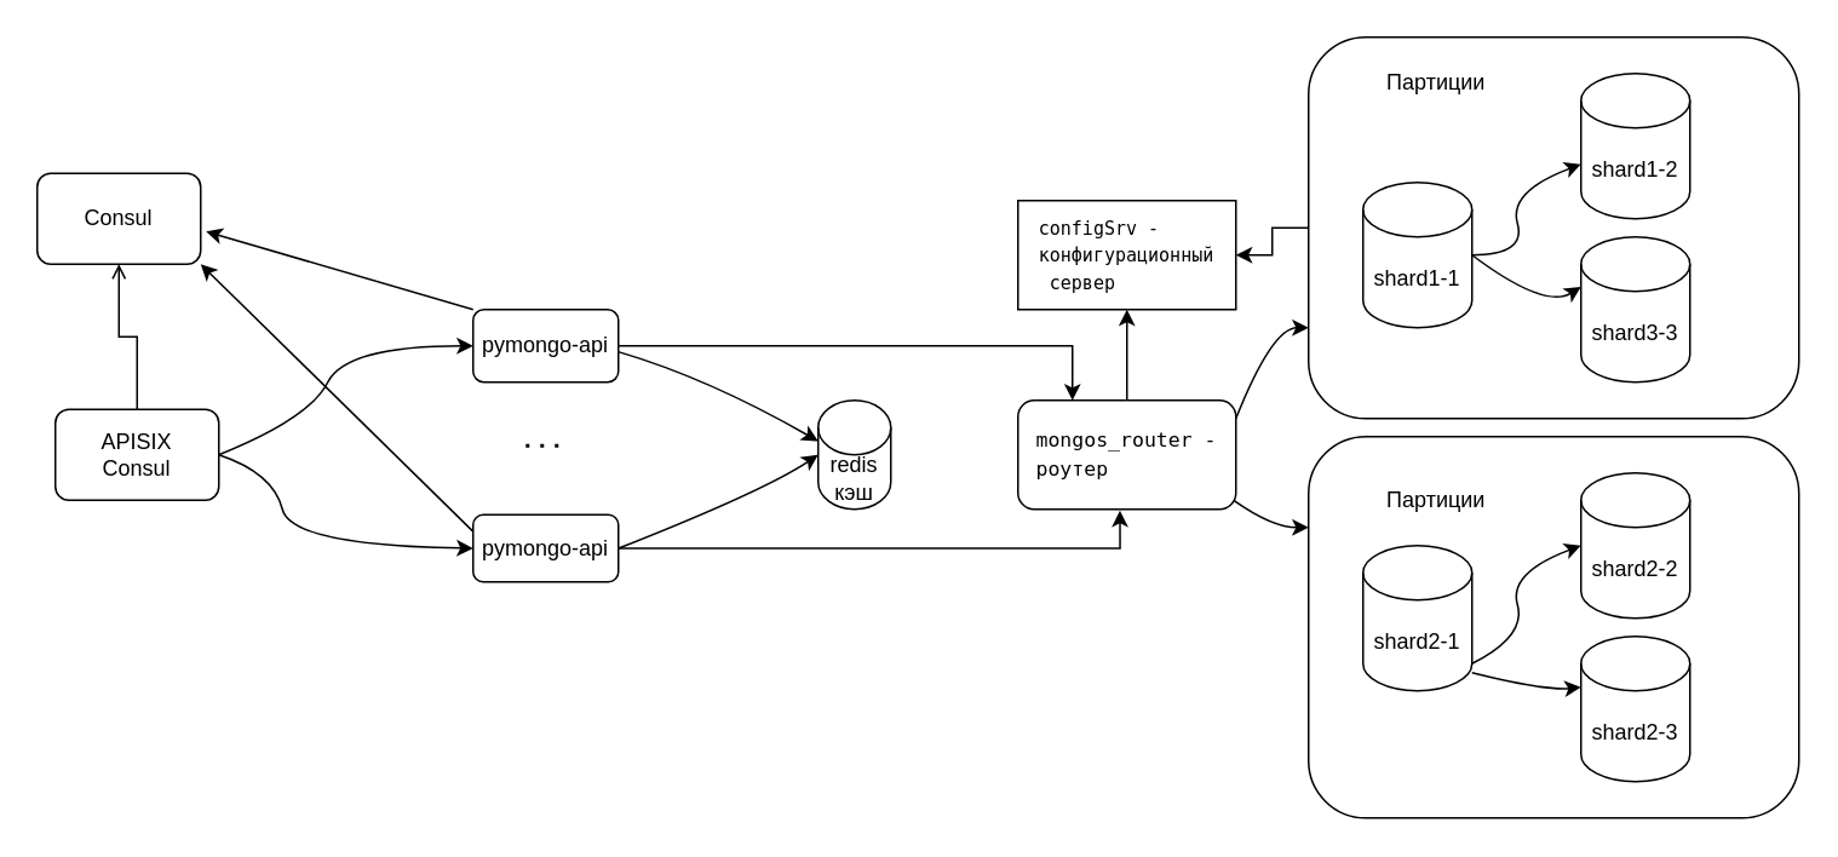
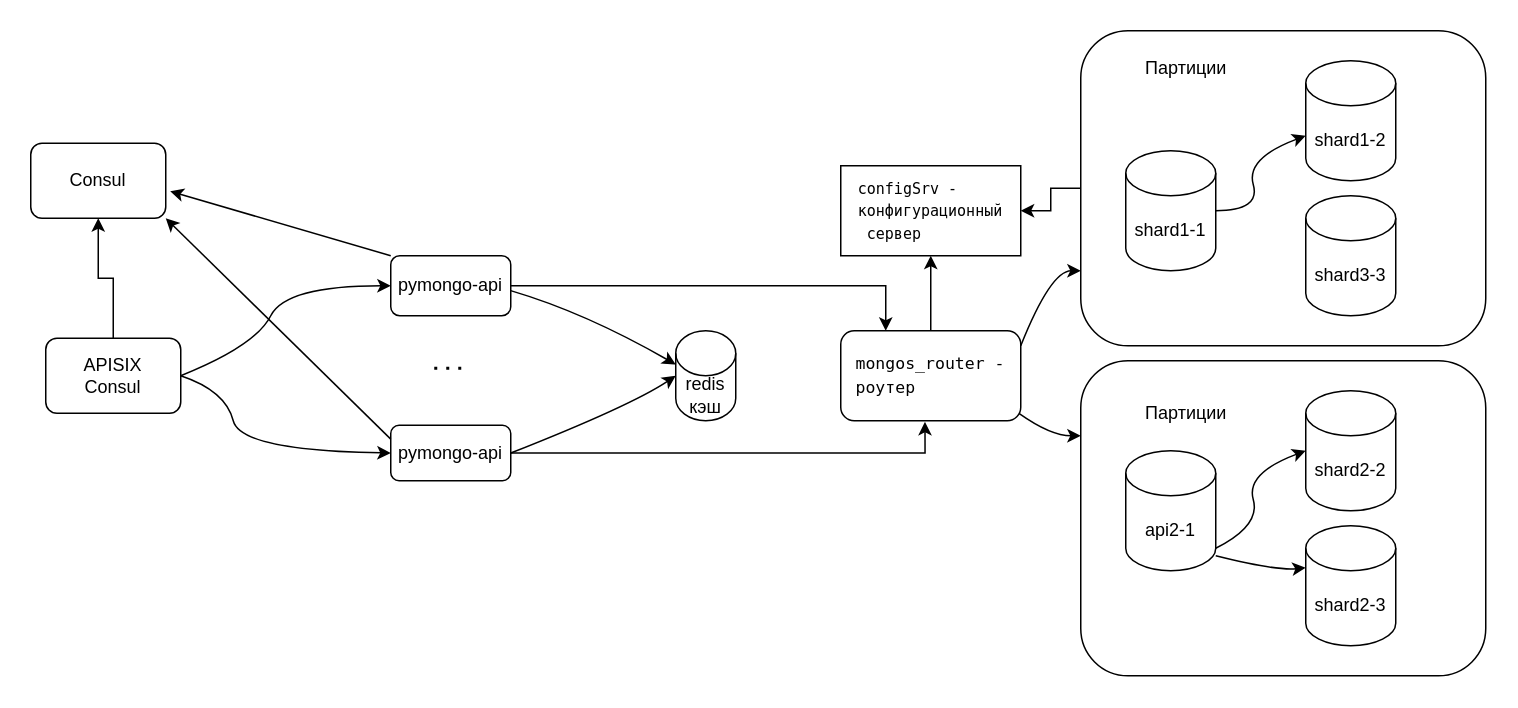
  <mxCell id="0" />
  <mxCell id="1" parent="0" />
  <mxCell id="2" value="" style="rounded=1;whiteSpace=wrap;html=1;" vertex="1" parent="1"><mxGeometry x="720" y="240" width="270" height="210" as="geometry" /></mxCell>
  <mxCell id="3" value="" style="edgeStyle=orthogonalEdgeStyle;rounded=0;orthogonalLoop=1;jettySize=auto;html=1;" edge="1" parent="1" source="4" target="8"><mxGeometry relative="1" as="geometry" /></mxCell>
  <mxCell id="4" value="" style="rounded=1;whiteSpace=wrap;html=1;align=left;" vertex="1" parent="1"><mxGeometry x="720" y="20" width="270" height="210" as="geometry" /></mxCell>
  <mxCell id="5" value="pymongo-api" style="rounded=1;whiteSpace=wrap;html=1;" parent="1" vertex="1"><mxGeometry x="260" y="283" width="80" height="37" as="geometry" /></mxCell>
  <mxCell id="6" style="edgeStyle=orthogonalEdgeStyle;rounded=0;orthogonalLoop=1;jettySize=auto;html=1;exitX=1;exitY=0.5;exitDx=0;exitDy=0;entryX=0.468;entryY=1.012;entryDx=0;entryDy=0;entryPerimeter=0;" parent="1" source="5" target="7" edge="1"><mxGeometry relative="1" as="geometry"><mxPoint x="560" y="250" as="targetPoint" /></mxGeometry></mxCell>
  <mxCell id="7" value="&lt;div style=&quot;text-align: start; background-color: rgb(255, 255, 255); font-size: 11px; line-height: 50%;&quot;&gt;&lt;pre style=&quot;font-family: &amp;quot;JetBrains Mono&amp;quot;, monospace; line-height: 50%;&quot;&gt;mongos_router -&lt;/pre&gt;&lt;pre style=&quot;font-family: &amp;quot;JetBrains Mono&amp;quot;, monospace; line-height: 50%;&quot;&gt;роутер&lt;/pre&gt;&lt;/div&gt;" style="rounded=1;whiteSpace=wrap;html=1;" vertex="1" parent="1"><mxGeometry x="560" y="220" width="120" height="60" as="geometry" /></mxCell>
  <mxCell id="8" value="&lt;div style=&quot;text-align: start; background-color: rgb(255, 255, 255); font-size: 10px; line-height: 50%;&quot;&gt;&lt;pre style=&quot;font-family: &amp;quot;JetBrains Mono&amp;quot;, monospace; line-height: 50%;&quot;&gt;configSrv -&lt;/pre&gt;&lt;pre style=&quot;font-family: &amp;quot;JetBrains Mono&amp;quot;, monospace; line-height: 50%;&quot;&gt;конфигурационный&lt;/pre&gt;&lt;pre style=&quot;font-family: &amp;quot;JetBrains Mono&amp;quot;, monospace; line-height: 50%;&quot;&gt; сервер&lt;/pre&gt;&lt;/div&gt;" style="whiteSpace=wrap;html=1;rounded=0;" vertex="1" parent="1"><mxGeometry x="560" y="110" width="120" height="60" as="geometry" /></mxCell>
  <mxCell id="9" value="" style="endArrow=classic;html=1;rounded=0;entryX=0.5;entryY=1;entryDx=0;entryDy=0;" edge="1" parent="1" target="8"><mxGeometry width="50" height="50" relative="1" as="geometry"><mxPoint x="620" y="220" as="sourcePoint" /><mxPoint x="670" y="170" as="targetPoint" /></mxGeometry></mxCell>
  <mxCell id="10" value="shard1-1" style="shape=cylinder3;whiteSpace=wrap;html=1;boundedLbl=1;backgroundOutline=1;size=15;" vertex="1" parent="1"><mxGeometry x="750" y="100" width="60" height="80" as="geometry" /></mxCell>
- <mxCell id="11" value="shard2-1" style="shape=cylinder3;whiteSpace=wrap;html=1;boundedLbl=1;backgroundOutline=1;size=15;" vertex="1" parent="1"><mxGeometry x="750" y="300" width="60" height="80" as="geometry" /></mxCell>
+ <mxCell id="11" value="api2-1" style="shape=cylinder3;whiteSpace=wrap;html=1;boundedLbl=1;backgroundOutline=1;size=15;" vertex="1" parent="1"><mxGeometry x="750" y="300" width="60" height="80" as="geometry" /></mxCell>
  <mxCell id="12" value="" style="curved=1;endArrow=classic;html=1;rounded=0;exitX=1;exitY=0.5;exitDx=0;exitDy=0;exitPerimeter=0;" edge="1" parent="1" source="10"><mxGeometry width="50" height="50" relative="1" as="geometry"><mxPoint x="810" y="155" as="sourcePoint" /><mxPoint x="870" y="90" as="targetPoint" /><Array as="points"><mxPoint x="840" y="140" /><mxPoint x="830" y="105" /></Array></mxGeometry></mxCell>
  <mxCell id="13" value="shard1-2" style="shape=cylinder3;whiteSpace=wrap;html=1;boundedLbl=1;backgroundOutline=1;size=15;" vertex="1" parent="1"><mxGeometry x="870" y="40" width="60" height="80" as="geometry" /></mxCell>
- <mxCell id="14" value="" style="curved=1;endArrow=classic;html=1;rounded=0;exitX=1;exitY=0.5;exitDx=0;exitDy=0;exitPerimeter=0;entryX=0;entryY=0;entryDx=0;entryDy=27.5;entryPerimeter=0;" edge="1" parent="1" source="10" target="15"><mxGeometry width="50" height="50" relative="1" as="geometry"><mxPoint x="820" y="200" as="sourcePoint" /><mxPoint x="880" y="180" as="targetPoint" /><Array as="points"><mxPoint x="850" y="170" /></Array></mxGeometry></mxCell>
  <mxCell id="15" value="shard3-3" style="shape=cylinder3;whiteSpace=wrap;html=1;boundedLbl=1;backgroundOutline=1;size=15;" vertex="1" parent="1"><mxGeometry x="870" y="130" width="60" height="80" as="geometry" /></mxCell>
  <mxCell id="16" value="shard2-2" style="shape=cylinder3;whiteSpace=wrap;html=1;boundedLbl=1;backgroundOutline=1;size=15;" vertex="1" parent="1"><mxGeometry x="870" y="260" width="60" height="80" as="geometry" /></mxCell>
  <mxCell id="17" value="shard2-3" style="shape=cylinder3;whiteSpace=wrap;html=1;boundedLbl=1;backgroundOutline=1;size=15;" vertex="1" parent="1"><mxGeometry x="870" y="350" width="60" height="80" as="geometry" /></mxCell>
  <mxCell id="18" value="" style="curved=1;endArrow=classic;html=1;rounded=0;" edge="1" parent="1"><mxGeometry width="50" height="50" relative="1" as="geometry"><mxPoint x="810" y="365" as="sourcePoint" /><mxPoint x="870" y="300" as="targetPoint" /><Array as="points"><mxPoint x="840" y="350" /><mxPoint x="830" y="315" /></Array></mxGeometry></mxCell>
  <mxCell id="19" value="" style="curved=1;endArrow=classic;html=1;rounded=0;exitX=1;exitY=0.5;exitDx=0;exitDy=0;exitPerimeter=0;entryX=0;entryY=0;entryDx=0;entryDy=27.5;entryPerimeter=0;" edge="1" parent="1"><mxGeometry width="50" height="50" relative="1" as="geometry"><mxPoint x="810" y="370" as="sourcePoint" /><mxPoint x="870" y="378" as="targetPoint" /><Array as="points"><mxPoint x="850" y="380" /></Array></mxGeometry></mxCell>
  <mxCell id="20" value="" style="curved=1;endArrow=classic;html=1;rounded=0;" edge="1" parent="1"><mxGeometry width="50" height="50" relative="1" as="geometry"><mxPoint x="680" y="230" as="sourcePoint" /><mxPoint x="720" y="180" as="targetPoint" /><Array as="points"><mxPoint x="700" y="180" /></Array></mxGeometry></mxCell>
  <mxCell id="21" value="" style="curved=1;endArrow=classic;html=1;rounded=0;exitX=0.992;exitY=0.92;exitDx=0;exitDy=0;exitPerimeter=0;" edge="1" parent="1" source="7"><mxGeometry width="50" height="50" relative="1" as="geometry"><mxPoint x="670" y="340" as="sourcePoint" /><mxPoint x="720" y="290" as="targetPoint" /><Array as="points"><mxPoint x="700" y="290" /></Array></mxGeometry></mxCell>
  <mxCell id="22" value="redis&lt;div&gt;кэш&lt;/div&gt;" style="shape=cylinder3;whiteSpace=wrap;html=1;boundedLbl=1;backgroundOutline=1;size=15;" vertex="1" parent="1"><mxGeometry x="450" y="220" width="40" height="60" as="geometry" /></mxCell>
  <mxCell id="23" value="Партиции" style="text;html=1;align=center;verticalAlign=middle;resizable=0;points=[];autosize=1;strokeColor=none;fillColor=none;" vertex="1" parent="1"><mxGeometry x="750" y="30" width="80" height="30" as="geometry" /></mxCell>
  <mxCell id="24" value="Партиции" style="text;html=1;align=center;verticalAlign=middle;resizable=0;points=[];autosize=1;strokeColor=none;fillColor=none;" vertex="1" parent="1"><mxGeometry x="750" y="260" width="80" height="30" as="geometry" /></mxCell>
  <mxCell id="25" value="" style="edgeStyle=orthogonalEdgeStyle;rounded=0;orthogonalLoop=1;jettySize=auto;html=1;entryX=0.25;entryY=0;entryDx=0;entryDy=0;" edge="1" parent="1" source="26" target="7"><mxGeometry relative="1" as="geometry" /></mxCell>
  <mxCell id="26" value="pymongo-api" style="rounded=1;whiteSpace=wrap;html=1;" vertex="1" parent="1"><mxGeometry x="260" y="170" width="80" height="40" as="geometry" /></mxCell>
  <mxCell id="27" value="" style="curved=1;endArrow=classic;html=1;rounded=0;entryX=0;entryY=0.5;entryDx=0;entryDy=0;entryPerimeter=0;exitX=1;exitY=0.5;exitDx=0;exitDy=0;" edge="1" parent="1" source="5" target="22"><mxGeometry width="50" height="50" relative="1" as="geometry"><mxPoint x="370" y="240" as="sourcePoint" /><mxPoint x="420" y="190" as="targetPoint" /><Array as="points"><mxPoint x="420" y="270" /></Array></mxGeometry></mxCell>
  <mxCell id="28" value="" style="curved=1;endArrow=classic;html=1;rounded=0;exitX=0.999;exitY=0.581;exitDx=0;exitDy=0;exitPerimeter=0;entryX=0;entryY=0;entryDx=0;entryDy=22.5;entryPerimeter=0;" edge="1" parent="1" source="26" target="22"><mxGeometry width="50" height="50" relative="1" as="geometry"><mxPoint x="380" y="250" as="sourcePoint" /><mxPoint x="450" y="190" as="targetPoint" /><Array as="points"><mxPoint x="390" y="208" /></Array></mxGeometry></mxCell>
- <mxCell id="29" value="" style="edgeStyle=orthogonalEdgeStyle;rounded=0;orthogonalLoop=1;jettySize=auto;html=1;endArrow=open;" edge="1" parent="1" source="30" target="33"><mxGeometry relative="1" as="geometry" /></mxCell>
+ <mxCell id="29" value="" style="edgeStyle=orthogonalEdgeStyle;rounded=0;orthogonalLoop=1;jettySize=auto;html=1;" edge="1" parent="1" source="30" target="33"><mxGeometry relative="1" as="geometry" /></mxCell>
  <mxCell id="30" value="APISIX&lt;div&gt;Consul&lt;/div&gt;" style="rounded=1;whiteSpace=wrap;html=1;" vertex="1" parent="1"><mxGeometry x="30" y="225" width="90" height="50" as="geometry" /></mxCell>
  <mxCell id="31" value="" style="curved=1;endArrow=classic;html=1;rounded=0;entryX=0;entryY=0.5;entryDx=0;entryDy=0;exitX=1;exitY=0.5;exitDx=0;exitDy=0;" edge="1" parent="1" source="30" target="26"><mxGeometry width="50" height="50" relative="1" as="geometry"><mxPoint x="120" y="230" as="sourcePoint" /><mxPoint x="170" y="180" as="targetPoint" /><Array as="points"><mxPoint x="170" y="230" /><mxPoint x="190" y="190" /></Array></mxGeometry></mxCell>
  <mxCell id="32" value="" style="curved=1;endArrow=classic;html=1;rounded=0;entryX=0;entryY=0.5;entryDx=0;entryDy=0;" edge="1" parent="1" target="5"><mxGeometry width="50" height="50" relative="1" as="geometry"><mxPoint x="120" y="250" as="sourcePoint" /><mxPoint x="170" y="200" as="targetPoint" /><Array as="points"><mxPoint x="150" y="260" /><mxPoint x="160" y="300" /></Array></mxGeometry></mxCell>
  <mxCell id="33" value="Consul" style="rounded=1;whiteSpace=wrap;html=1;" vertex="1" parent="1"><mxGeometry x="20" y="95" width="90" height="50" as="geometry" /></mxCell>
  <mxCell id="34" value="" style="endArrow=classic;html=1;rounded=0;entryX=1;entryY=1;entryDx=0;entryDy=0;exitX=0;exitY=0.25;exitDx=0;exitDy=0;" edge="1" parent="1" source="5" target="33"><mxGeometry width="50" height="50" relative="1" as="geometry"><mxPoint x="260" y="283" as="sourcePoint" /><mxPoint x="310" y="233" as="targetPoint" /></mxGeometry></mxCell>
  <mxCell id="35" value="" style="endArrow=classic;html=1;rounded=0;entryX=1.033;entryY=0.64;entryDx=0;entryDy=0;entryPerimeter=0;exitX=0;exitY=0;exitDx=0;exitDy=0;" edge="1" parent="1" source="26" target="33"><mxGeometry width="50" height="50" relative="1" as="geometry"><mxPoint x="260" y="170" as="sourcePoint" /><mxPoint x="310" y="120" as="targetPoint" /></mxGeometry></mxCell>
  <mxCell id="36" value="" style="endArrow=none;dashed=1;html=1;dashPattern=1 3;strokeWidth=2;rounded=0;" edge="1" parent="1"><mxGeometry width="50" height="50" relative="1" as="geometry"><mxPoint x="307" y="245" as="sourcePoint" /><mxPoint x="287" y="245" as="targetPoint" /><Array as="points"><mxPoint x="307" y="245" /></Array></mxGeometry></mxCell>
